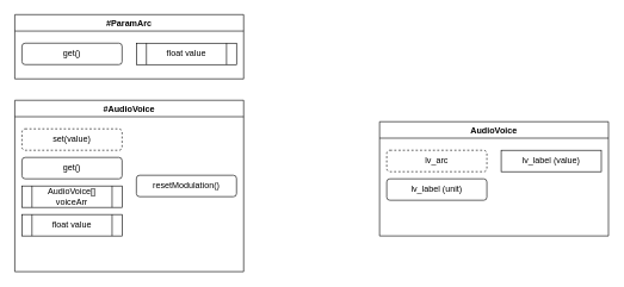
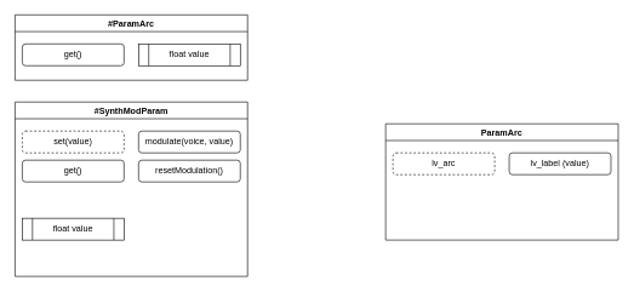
  <mxCell id="0" />
  <mxCell id="1" parent="0" />
- <mxCell id="2" value="#AudioVoice" style="swimlane;" parent="1" vertex="1"><mxGeometry x="20" y="140" width="320" height="240" as="geometry" /></mxCell>
+ <mxCell id="2" value="#SynthModParam" style="swimlane;" parent="1" vertex="1"><mxGeometry x="20" y="140" width="320" height="240" as="geometry" /></mxCell>
  <mxCell id="3" value="set(value)" style="rounded=1;whiteSpace=wrap;html=1;dashed=1;" parent="2" vertex="1"><mxGeometry x="10" y="40" width="140" height="30" as="geometry" /></mxCell>
  <mxCell id="4" value="get()" style="rounded=1;whiteSpace=wrap;html=1;" parent="2" vertex="1"><mxGeometry x="10" y="80" width="140" height="30" as="geometry" /></mxCell>
  <mxCell id="5" value="float value" style="shape=process;whiteSpace=wrap;html=1;backgroundOutline=1;" parent="2" vertex="1"><mxGeometry x="10" y="160" width="140" height="30" as="geometry" /></mxCell>
- <mxCell id="7" value="AudioVoice[] voiceArr" style="shape=process;whiteSpace=wrap;html=1;backgroundOutline=1;" parent="2" vertex="1"><mxGeometry x="10" y="120" width="140" height="30" as="geometry" /></mxCell>
- <mxCell id="8" value="resetModulation()" style="rounded=1;whiteSpace=wrap;html=1;" parent="2" vertex="1"><mxGeometry x="170" y="105" width="140" height="30" as="geometry" /></mxCell>
+ <mxCell id="6" value="modulate(voice, value)" style="rounded=1;whiteSpace=wrap;html=1;" parent="2" vertex="1"><mxGeometry x="170" y="40" width="140" height="30" as="geometry" /></mxCell>
+ <mxCell id="8" value="resetModulation()" style="rounded=1;whiteSpace=wrap;html=1;" parent="2" vertex="1"><mxGeometry x="170" y="80" width="140" height="30" as="geometry" /></mxCell>
  <mxCell id="9" value="#ParamArc" style="swimlane;startSize=23;" parent="1" vertex="1"><mxGeometry x="20" y="20" width="320" height="90" as="geometry" /></mxCell>
  <mxCell id="10" value="get()" style="rounded=1;whiteSpace=wrap;html=1;" parent="9" vertex="1"><mxGeometry x="10" y="40" width="140" height="30" as="geometry" /></mxCell>
  <mxCell id="11" value="float value" style="shape=process;whiteSpace=wrap;html=1;backgroundOutline=1;" parent="9" vertex="1"><mxGeometry x="170" y="40" width="140" height="30" as="geometry" /></mxCell>
- <mxCell id="12" value="AudioVoice" style="swimlane;startSize=23;" vertex="1" parent="1"><mxGeometry x="530" y="170" width="320" height="160" as="geometry" /></mxCell>
+ <mxCell id="12" value="ParamArc" style="swimlane;startSize=23;" vertex="1" parent="1"><mxGeometry x="530" y="170" width="320" height="160" as="geometry" /></mxCell>
  <mxCell id="13" value="lv_arc" style="rounded=1;whiteSpace=wrap;html=1;dashed=1;" vertex="1" parent="12"><mxGeometry x="10" y="40" width="140" height="30" as="geometry" /></mxCell>
- <mxCell id="14" value="lv_label (value)" style="whiteSpace=wrap;html=1;rounded=0;" vertex="1" parent="12"><mxGeometry x="170" y="40" width="140" height="30" as="geometry" /></mxCell>
- <mxCell id="15" value="lv_label (unit)" style="rounded=1;whiteSpace=wrap;html=1;" vertex="1" parent="12"><mxGeometry x="10" y="80" width="140" height="30" as="geometry" /></mxCell>
+ <mxCell id="14" value="lv_label (value)" style="rounded=1;whiteSpace=wrap;html=1;" vertex="1" parent="12"><mxGeometry x="170" y="40" width="140" height="30" as="geometry" /></mxCell>
